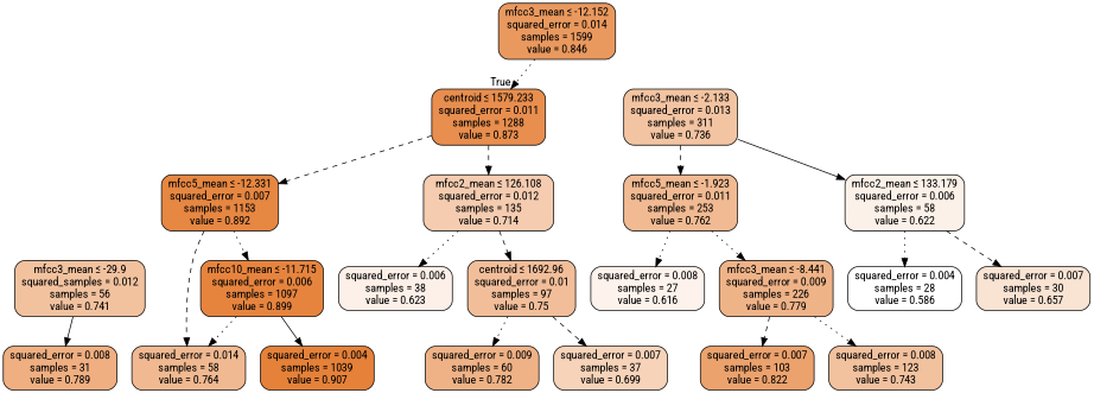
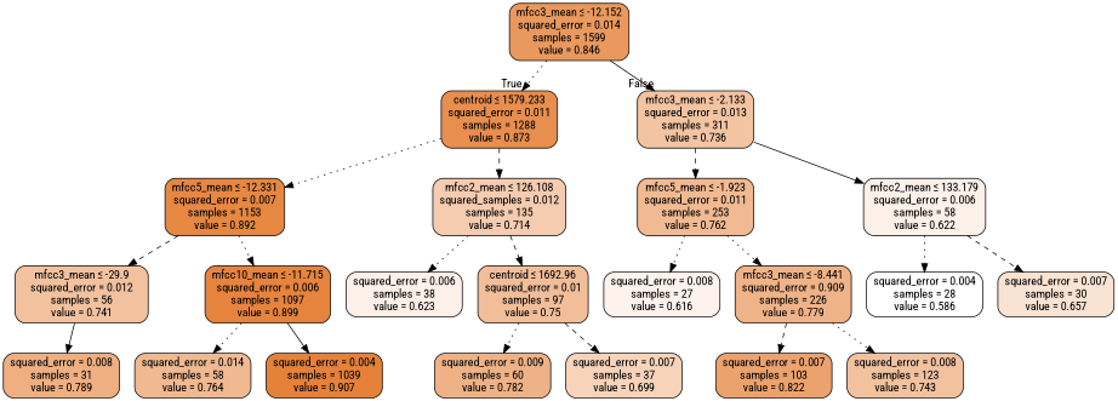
  digraph {
    fontname="Roboto Condensed"
    node [color=black fontname="Roboto Condensed" shape=box style="filled, rounded"]
    edge [fontname="Roboto Condensed" style=dotted]
    n1 [fillcolor="#ea995e" label=<mfcc3_mean &le; -12.152<br/>squared_error = 0.014<br/>samples = 1599<br/>value = 0.846>]
    n2 [fillcolor="#e88e4e" label=<centroid &le; 1579.233<br/>squared_error = 0.011<br/>samples = 1288<br/>value = 0.873>]
    n3 [fillcolor="#f3c4a2" label=<mfcc3_mean &le; -2.133<br/>squared_error = 0.013<br/>samples = 311<br/>value = 0.736>]
    n4 [fillcolor="#e68742" label=<mfcc5_mean &le; -12.331<br/>squared_error = 0.007<br/>samples = 1153<br/>value = 0.892>]
-   n5 [fillcolor="#f5ccb0" label=<mfcc2_mean &le; 126.108<br/>squared_error = 0.012<br/>samples = 135<br/>value = 0.714>]
+   n5 [fillcolor="#f5ccb0" label=<mfcc2_mean &le; 126.108<br/>squared_samples = 0.012<br/>samples = 135<br/>value = 0.714>]
    n6 [fillcolor="#f1ba92" label=<mfcc5_mean &le; -1.923<br/>squared_error = 0.011<br/>samples = 253<br/>value = 0.762>]
    n7 [fillcolor="#fcf1e8" label=<mfcc2_mean &le; 133.179<br/>squared_error = 0.006<br/>samples = 58<br/>value = 0.622>]
-   n8 [fillcolor="#f2c29f" label=<mfcc3_mean &le; -29.9<br/>squared_samples = 0.012<br/>samples = 56<br/>value = 0.741>]
+   n8 [fillcolor="#f2c29f" label=<mfcc3_mean &le; -29.9<br/>squared_error = 0.012<br/>samples = 56<br/>value = 0.741>]
    n9 [fillcolor="#e6843e" label=<mfcc10_mean &le; -11.715<br/>squared_error = 0.006<br/>samples = 1097<br/>value = 0.899>]
    n10 [fillcolor="#fcf0e8" label=<squared_error = 0.006<br/>samples = 38<br/>value = 0.623>]
    n11 [fillcolor="#f2be9a" label=<centroid &le; 1692.96<br/>squared_error = 0.01<br/>samples = 97<br/>value = 0.75>]
    n12 [fillcolor="#efaf81" label=<squared_error = 0.008<br/>samples = 31<br/>value = 0.789>]
    n13 [fillcolor="#f1b991" label=<squared_error = 0.014<br/>samples = 58<br/>value = 0.764>]
    n14 [fillcolor="#e58139" label=<squared_error = 0.004<br/>samples = 1039<br/>value = 0.907>]
    n15 [fillcolor="#efb286" label=<squared_error = 0.009<br/>samples = 60<br/>value = 0.782>]
    n16 [fillcolor="#f6d3b9" label=<squared_error = 0.007<br/>samples = 37<br/>value = 0.699>]
    n17 [fillcolor="#fdf3ec" label=<squared_error = 0.008<br/>samples = 27<br/>value = 0.616>]
-   n18 [fillcolor="#efb388" label=<mfcc3_mean &le; -8.441<br/>squared_error = 0.009<br/>samples = 226<br/>value = 0.779>]
+   n18 [fillcolor="#efb388" label=<mfcc3_mean &le; -8.441<br/>squared_error = 0.909<br/>samples = 226<br/>value = 0.779>]
    n19 [fillcolor="#ffffff" label=<squared_error = 0.004<br/>samples = 28<br/>value = 0.586>]
    n20 [fillcolor="#f9e3d3" label=<squared_error = 0.007<br/>samples = 30<br/>value = 0.657>]
    n21 [fillcolor="#eca26d" label=<squared_error = 0.007<br/>samples = 103<br/>value = 0.822>]
    n22 [fillcolor="#f2c19e" label=<squared_error = 0.008<br/>samples = 123<br/>value = 0.743>]
    n1 -> n2 [headlabel=True labelangle=45 labeldistance=2.5]
-   n2 -> n4 [style=dashed]
+   n1 -> n3 [headlabel=False labelangle=-45 labeldistance=2.5 style=solid]
+   n2 -> n4
    n2 -> n5 [style=dashed]
    n3 -> n6 [style=dashed]
    n3 -> n7 [style=solid]
-   n4 -> n13 [style=dashed]
+   n4 -> n8 [style=dashed]
    n4 -> n9
    n5 -> n10
    n5 -> n11 [style=dashed]
    n6 -> n17
    n6 -> n18
    n7 -> n19
    n7 -> n20 [style=dashed]
    n8 -> n12 [style=solid]
    n9 -> n13
    n9 -> n14 [style=solid]
    n11 -> n15
    n11 -> n16 [style=dashed]
    n18 -> n21 [style=dashed]
    n18 -> n22
  }
